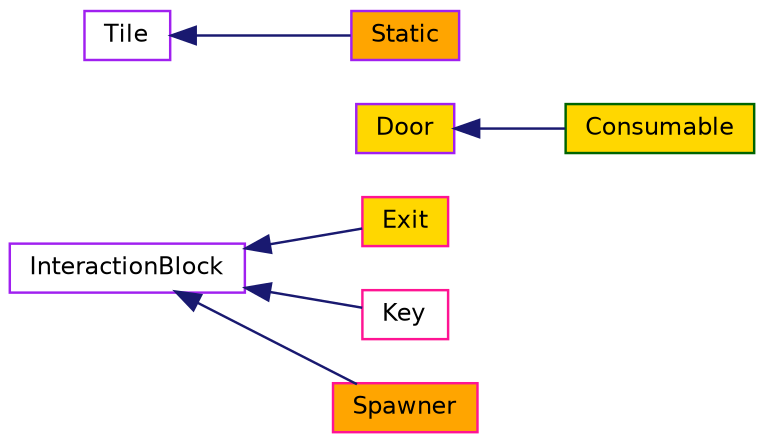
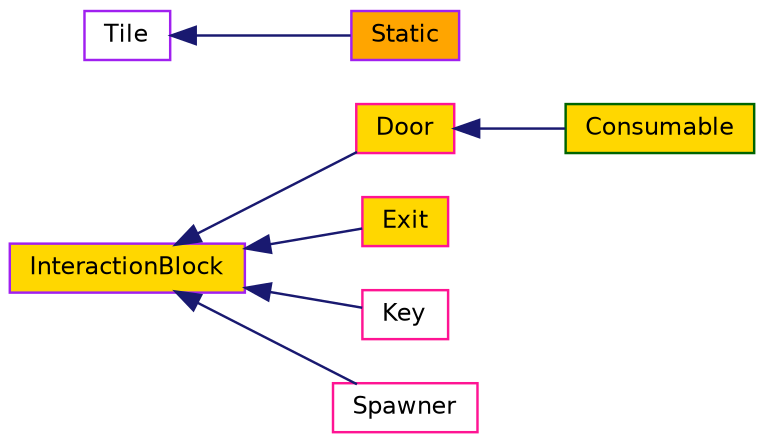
  digraph {
    rankdir=LR
    node [color=deeppink fillcolor=gold fontname=Helvetica fontsize=10 shape=record style=filled]
    edge [color=midnightblue dir=back fontname=Helvetica fontsize=10 labelfontname=Helvetica labelfontsize=10 style=solid]
-   n1 [color=purple fillcolor=white fontcolor=black height=0.2 label=InteractionBlock width=0.4]
-   n2 [color=purple height=0.2 label=Door width=0.4]
+   n1 [color=purple fontcolor=black height=0.2 label=InteractionBlock width=0.4]
+   n2 [height=0.2 label=Door width=0.4]
    n3 [height=0.2 label=Exit width=0.4]
    n4 [fillcolor=white height=0.2 label=Key width=0.4]
-   n5 [fillcolor=orange height=0.2 label=Spawner width=0.4]
+   n5 [fillcolor=white height=0.2 label=Spawner width=0.4]
    n6 [color=darkgreen height=0.2 label=Consumable width=0.4]
    n7 [color=purple fillcolor=orange height=0.2 label=Static width=0.4]
    n8 [color=purple fillcolor=white height=0.2 label=Tile width=0.4]
+   n1 -> n2
    n1 -> n3
    n1 -> n4
    n1 -> n5
    n2 -> n6
    n8 -> n7
  }
